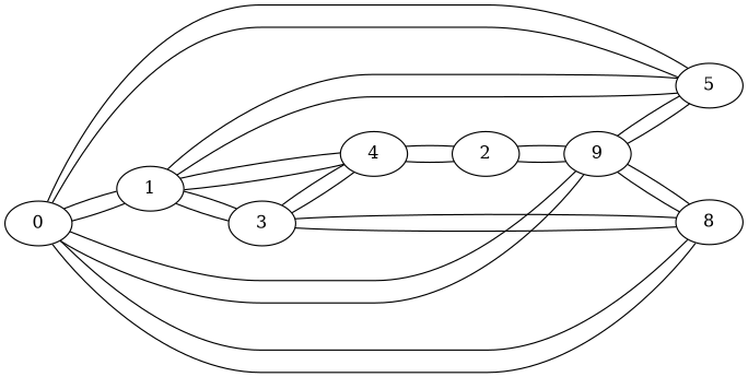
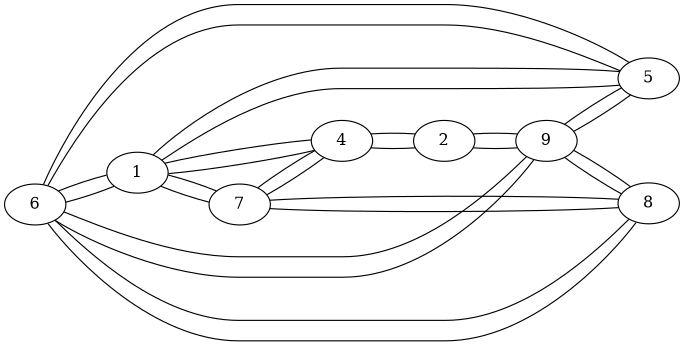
  graph {
    rankdir=LR
-   0
+   0 [label=6]
    1
    5
    8
    9
    4
-   7 [label=3]
+   7
    2
    0 -- 1
    0 -- 5
    0 -- 8
    0 -- 9
    1 -- 0
    1 -- 5
    1 -- 4
    1 -- 7
    5 -- 0
    5 -- 1
    5 -- 9
    8 -- 0
    8 -- 9
    8 -- 7
    9 -- 0
    9 -- 5
    9 -- 8
    9 -- 2
    4 -- 1
    4 -- 7
    4 -- 2
    7 -- 1
    7 -- 8
    7 -- 4
    2 -- 9
    2 -- 4
  }
